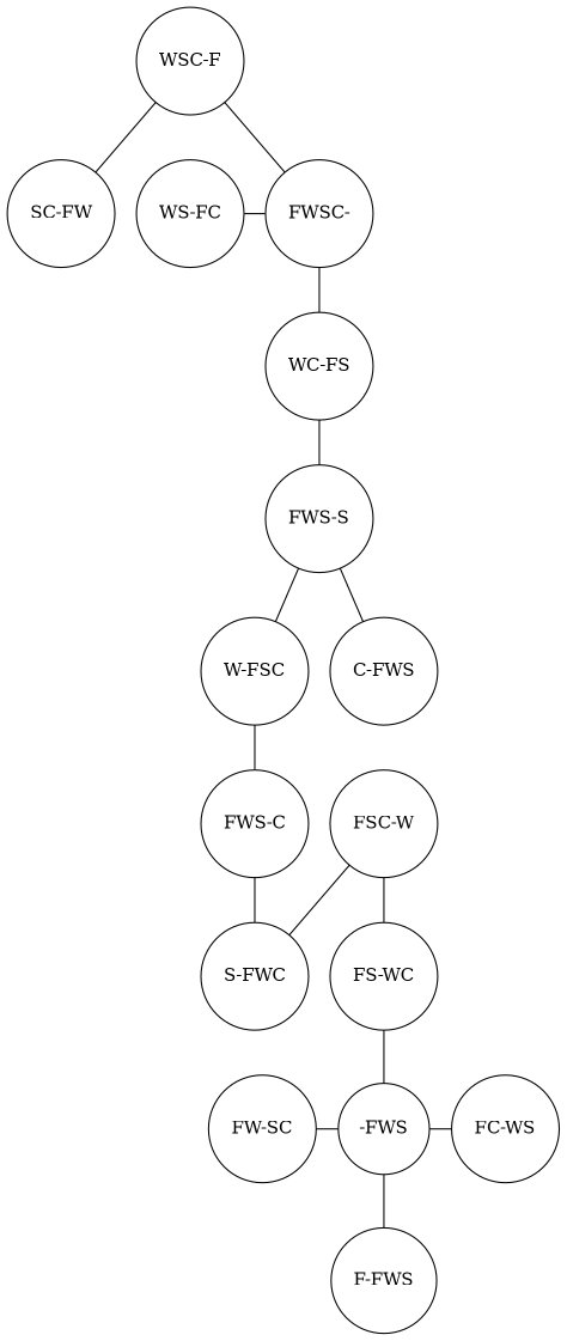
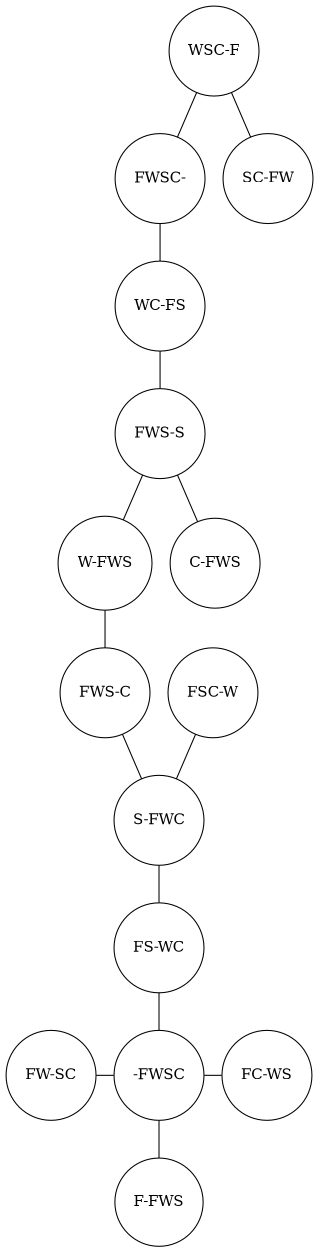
  strict graph {
    node [shape=circle]
    n1 [label="WSC-F"]
    n2 [label="FWSC-"]
-   n3 [label="WS-FC"]
    n4 [label="SC-FW"]
    n5 [label="WC-FS"]
    n6 [label="FWS-S"]
-   n7 [label="W-FSC"]
+   n7 [label="W-FWS"]
    n8 [label="C-FWS"]
    n9 [label="FWS-C"]
    n10 [label="FSC-W"]
    n11 [label="S-FWC"]
    n12 [label="FS-WC"]
    n13 [label="FW-SC"]
    n14 [label="FC-WS"]
-   n15 [label="-FWS"]
+   n15 [label="-FWSC"]
    n16 [label="F-FWS"]
    subgraph sub_1 {
      rank=same
      n1
    }
    subgraph sub_2 {
      rank=same
      n2
-     n3
      n4
    }
    subgraph sub_3 {
      rank=same
      n5
    }
    subgraph sub_4 {
      rank=same
      n6
    }
    subgraph sub_5 {
      rank=same
      n7
      n8
    }
    subgraph sub_6 {
      rank=same
      n9
      n10
    }
    subgraph sub_7 {
      rank=same
      n11
    }
    subgraph sub_8 {
      rank=same
      n12
    }
    subgraph sub_9 {
      rank=same
      n13
      n14
      n15
    }
    subgraph sub_10 {
      rank=same
      n16
    }
    n1 -- n2
    n1 -- n4
    n2 -- n5
-   n3 -- n2
    n5 -- n6
    n6 -- n7
    n6 -- n8
    n7 -- n9
    n9 -- n11
    n10 -- n11
-   n10 -- n12
+   n11 -- n12
    n12 -- n15
    n13 -- n15
    n15 -- n14
    n15 -- n16
  }
